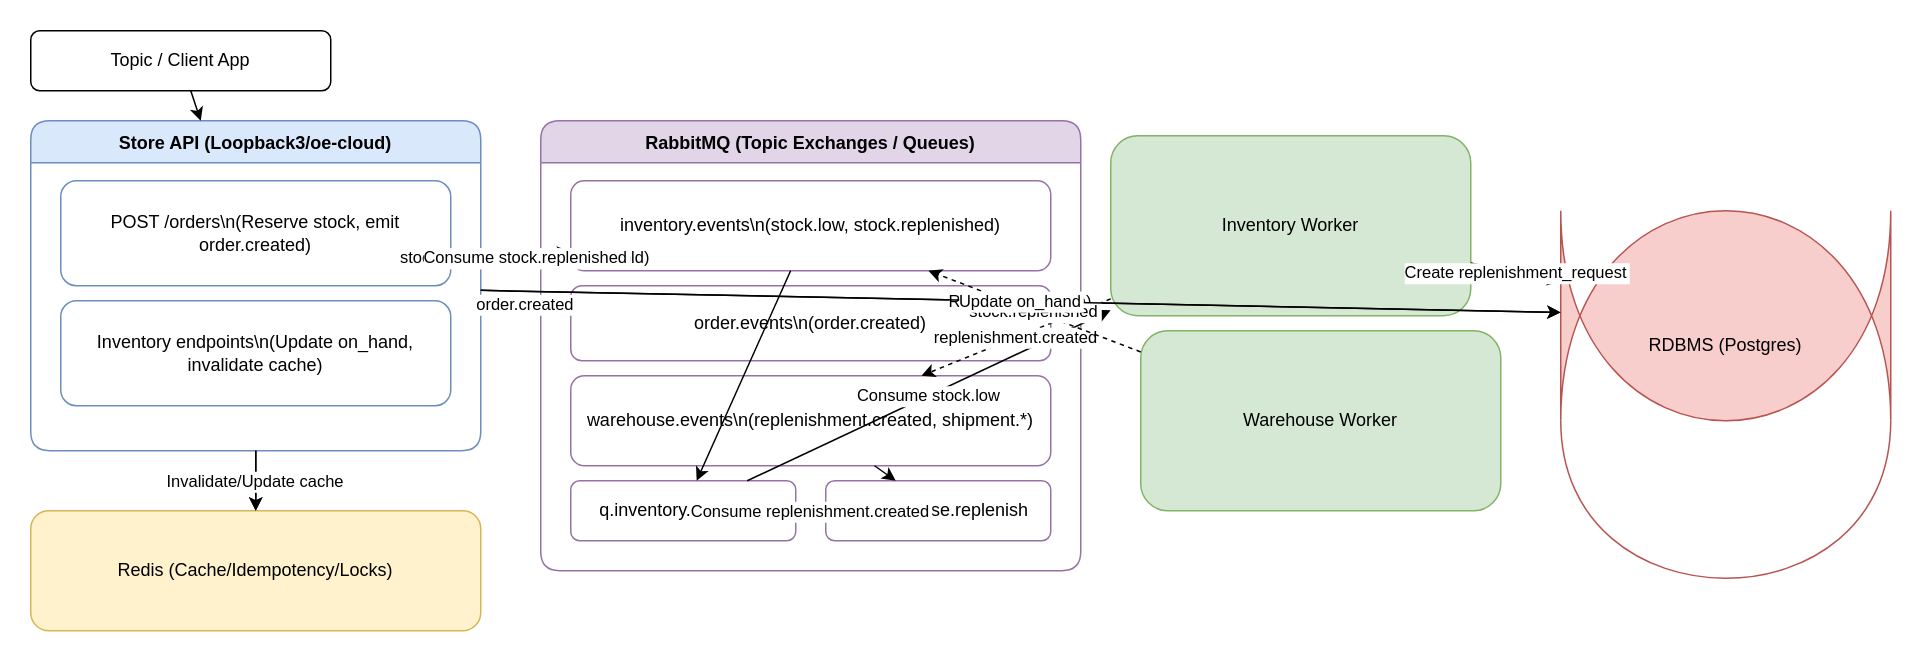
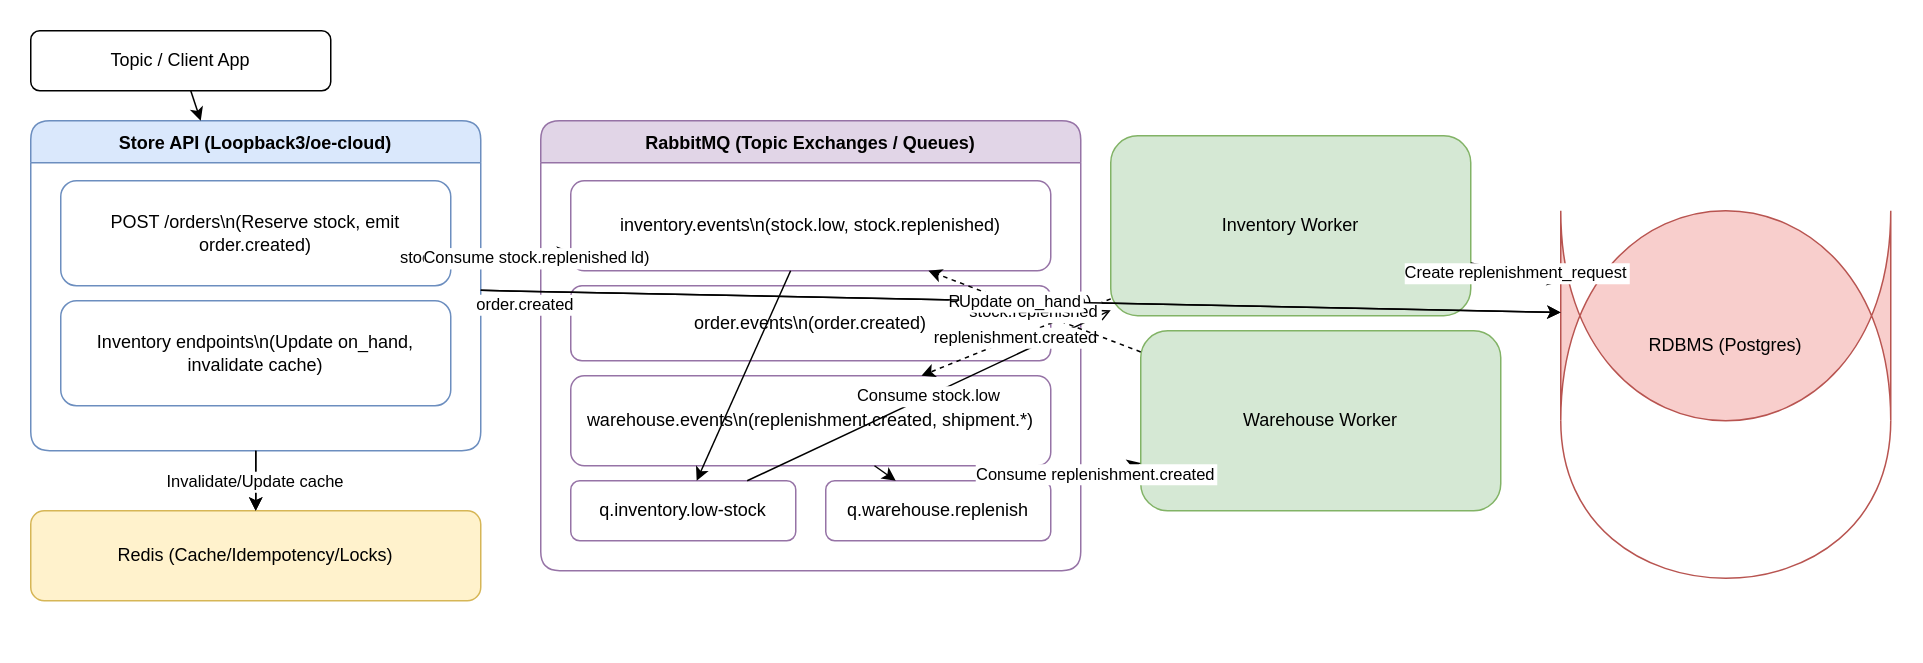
  <mxCell id="0" />
  <mxCell id="1" parent="0" />
  <mxCell id="2" value="Store API (Loopback3/oe-cloud)" style="swimlane;childLayout=stackLayout;horizontal=1;startSize=28;horizontalStack=0;resizeParent=1;collapsible=1;rounded=1;fillColor=#dae8fc;strokeColor=#6c8ebf;" vertex="1" parent="1"><mxGeometry x="20" y="80" width="300" height="220" as="geometry" /></mxCell>
- <mxCell id="3" value="Redis (Cache/Idempotency/Locks)" style="rounded=1;whiteSpace=wrap;html=1;fillColor=#fff2cc;strokeColor=#d6b656;" vertex="1" parent="1"><mxGeometry x="20" y="340" width="300" height="80" as="geometry" /></mxCell>
+ <mxCell id="3" value="Redis (Cache/Idempotency/Locks)" style="rounded=1;whiteSpace=wrap;html=1;fillColor=#fff2cc;strokeColor=#d6b656;" vertex="1" parent="1"><mxGeometry x="20" y="340" width="300" height="60" as="geometry" /></mxCell>
  <mxCell id="4" value="RabbitMQ (Topic Exchanges / Queues)" style="swimlane;childLayout=stackLayout;horizontal=1;startSize=28;horizontalStack=0;resizeParent=1;collapsible=1;rounded=1;fillColor=#e1d5e7;strokeColor=#9673a6;" vertex="1" parent="1"><mxGeometry x="360" y="80" width="360" height="300" as="geometry" /></mxCell>
  <mxCell id="5" value="Inventory Worker" style="rounded=1;whiteSpace=wrap;html=1;fillColor=#d5e8d4;strokeColor=#82b366;" vertex="1" parent="1"><mxGeometry x="740" y="90" width="240" height="120" as="geometry" /></mxCell>
  <mxCell id="6" value="Warehouse Worker" style="rounded=1;whiteSpace=wrap;html=1;fillColor=#d5e8d4;strokeColor=#82b366;" vertex="1" parent="1"><mxGeometry x="760" y="220" width="240" height="120" as="geometry" /></mxCell>
  <mxCell id="7" value="RDBMS (Postgres)" style="shape=cylinder;whiteSpace=wrap;html=1;boundedLbl=1;size=15;fillColor=#f8cecc;strokeColor=#b85450;" vertex="1" parent="1"><mxGeometry x="1040" y="140" width="220" height="140" as="geometry" /></mxCell>
  <mxCell id="8" value="Topic / Client App" style="rounded=1;whiteSpace=wrap;html=1;fillColor=#ffffff;strokeColor=#000000;" vertex="1" parent="1"><mxGeometry x="20" y="20" width="200" height="40" as="geometry" /></mxCell>
  <mxCell id="9" value="POST /orders\n(Reserve stock, emit order.created)" style="rounded=1;whiteSpace=wrap;html=1;fillColor=#ffffff;strokeColor=#6c8ebf;" vertex="1" parent="2"><mxGeometry x="20" y="40" width="260" height="70" as="geometry" /></mxCell>
  <mxCell id="10" value="Inventory endpoints\n(Update on_hand, invalidate cache)" style="rounded=1;whiteSpace=wrap;html=1;fillColor=#ffffff;strokeColor=#6c8ebf;" vertex="1" parent="2"><mxGeometry x="20" y="120" width="260" height="70" as="geometry" /></mxCell>
  <mxCell id="11" value="inventory.events\n(stock.low, stock.replenished)" style="rounded=1;whiteSpace=wrap;html=1;fillColor=#ffffff;strokeColor=#9673a6;" vertex="1" parent="4"><mxGeometry x="20" y="40" width="320" height="60" as="geometry" /></mxCell>
  <mxCell id="12" value="order.events\n(order.created)" style="rounded=1;whiteSpace=wrap;html=1;fillColor=#ffffff;strokeColor=#9673a6;" vertex="1" parent="4"><mxGeometry x="20" y="110" width="320" height="50" as="geometry" /></mxCell>
  <mxCell id="13" value="warehouse.events\n(replenishment.created, shipment.*)" style="rounded=1;whiteSpace=wrap;html=1;fillColor=#ffffff;strokeColor=#9673a6;" vertex="1" parent="4"><mxGeometry x="20" y="170" width="320" height="60" as="geometry" /></mxCell>
  <mxCell id="14" value="q.inventory.low-stock" style="rounded=1;whiteSpace=wrap;html=1;fillColor=#ffffff;strokeColor=#9673a6;" vertex="1" parent="4"><mxGeometry x="20" y="240" width="150" height="40" as="geometry" /></mxCell>
  <mxCell id="15" value="q.warehouse.replenish" style="rounded=1;whiteSpace=wrap;html=1;fillColor=#ffffff;strokeColor=#9673a6;" vertex="1" parent="4"><mxGeometry x="190" y="240" width="150" height="40" as="geometry" /></mxCell>
  <mxCell id="16" edge="1" parent="1" source="8" target="2"><mxGeometry relative="1" as="geometry" /></mxCell>
  <mxCell id="17" value="Check cache" style="endArrow=classic;" edge="1" parent="1" source="2" target="3"><mxGeometry relative="1" as="geometry" /></mxCell>
  <mxCell id="18" value="Reserve items (txn)" style="endArrow=classic;" edge="1" parent="1" source="2" target="7"><mxGeometry relative="1" as="geometry" /></mxCell>
  <mxCell id="19" value="order.created" style="endArrow=classic;dashed=1;" edge="1" parent="1" source="2" target="12"><mxGeometry relative="1" as="geometry" /></mxCell>
  <mxCell id="20" value="stock.low (if near/below threshold)" style="endArrow=classic;dashed=1;" edge="1" parent="1" source="2" target="11"><mxGeometry relative="1" as="geometry" /></mxCell>
  <mxCell id="21" edge="1" parent="1" source="11" target="14"><mxGeometry relative="1" as="geometry" /></mxCell>
  <mxCell id="22" edge="1" parent="1" source="13" target="15"><mxGeometry relative="1" as="geometry" /></mxCell>
- <mxCell id="23" value="Consume stock.low" style="endArrow=classic;" edge="1" parent="1" source="14" target="5"><mxGeometry relative="1" as="geometry" /></mxCell>
+ <mxCell id="23" value="Consume stock.low" style="endArrow=open;" edge="1" parent="1" source="14" target="5"><mxGeometry relative="1" as="geometry" /></mxCell>
  <mxCell id="24" value="Create replenishment_request" style="endArrow=classic;" edge="1" parent="1" source="5" target="7"><mxGeometry relative="1" as="geometry" /></mxCell>
  <mxCell id="25" value="replenishment.created" style="endArrow=classic;dashed=1;" edge="1" parent="1" source="5" target="13"><mxGeometry relative="1" as="geometry" /></mxCell>
- <mxCell id="26" value="Consume replenishment.created" style="endArrow=classic;" edge="1" parent="1" source="15" target="14"><mxGeometry relative="1" as="geometry" /></mxCell>
+ <mxCell id="26" value="Consume replenishment.created" style="endArrow=classic;" edge="1" parent="1" source="15" target="6"><mxGeometry relative="1" as="geometry" /></mxCell>
  <mxCell id="27" value="stock.replenished" style="endArrow=classic;dashed=1;" edge="1" parent="1" source="6" target="11"><mxGeometry relative="1" as="geometry" /></mxCell>
  <mxCell id="28" value="Consume stock.replenished" style="endArrow=classic;" edge="1" parent="1" source="11" target="2"><mxGeometry relative="1" as="geometry" /></mxCell>
  <mxCell id="29" value="Update on_hand" style="endArrow=classic;" edge="1" parent="1" source="2" target="7"><mxGeometry relative="1" as="geometry" /></mxCell>
  <mxCell id="30" value="Invalidate/Update cache" style="endArrow=classic;" edge="1" parent="1" source="2" target="3"><mxGeometry relative="1" as="geometry" /></mxCell>
